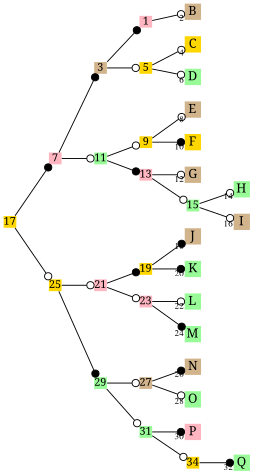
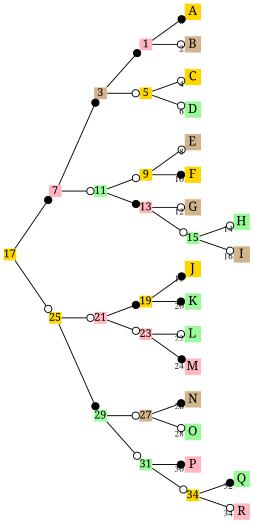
  digraph {
    fontname="Noto Serif"
    rankdir=LR
    node [fillcolor=palegreen fixedsize=true fontname="Noto Serif" fontsize=14 shape=plaintext style=filled]
    edge [arrowhead=odot fontname="Noto Serif" headclip=true labelfontname=Times labelfontsize=10]
    n1 [fillcolor=gold fontsize=12 height=.18 label=17 width=.2]
    n2 [fillcolor=lightpink fontsize=12 height=.18 label=7 width=.2]
    n3 [fillcolor=gold fontsize=12 height=.18 label=25 width=.2]
    n4 [fillcolor=tan fontsize=12 height=.18 label=3 width=.2]
    n5 [fontsize=12 height=.18 label=11 width=.2]
    n6 [fillcolor=lightpink fontsize=12 height=.18 label=21 width=.2]
    n7 [fontsize=12 height=.18 label=29 width=.2]
    n8 [fillcolor=lightpink fontsize=12 height=.18 label=1 width=.2]
    n9 [fillcolor=gold fontsize=12 height=.18 label=5 width=.2]
    n10 [fillcolor=gold fontsize=12 height=.18 label=9 width=.2]
    n11 [fillcolor=lightpink fontsize=12 height=.18 label=13 width=.2]
+   n12 [fillcolor=gold height=.25 label=A width=.25]
    n13 [fillcolor=tan height=.25 label=B width=.25]
    n14 [fillcolor=gold height=.25 label=C width=.25]
    n15 [height=.25 label=D width=.25]
    n16 [fillcolor=tan height=.25 label=E width=.25]
    n17 [fillcolor=gold height=.25 label=F width=.25]
    n18 [fillcolor=tan height=.25 label=G width=.25]
    n19 [fontsize=12 height=.18 label=15 width=.2]
    n20 [height=.25 label=H width=.25]
    n21 [fillcolor=tan height=.25 label=I width=.25]
    n22 [fillcolor=gold fontsize=12 height=.18 label=19 width=.2]
    n23 [fillcolor=lightpink fontsize=12 height=.18 label=23 width=.2]
    n24 [fillcolor=tan fontsize=12 height=.18 label=27 width=.2]
    n25 [fontsize=12 height=.18 label=31 width=.2]
-   n26 [fillcolor=tan height=.25 label=J width=.25]
+   n26 [fillcolor=gold height=.25 label=J width=.25]
    n27 [height=.25 label=K width=.25]
    n28 [height=.25 label=L width=.25]
-   n29 [height=.25 label=M width=.25]
+   n29 [fillcolor=lightpink height=.25 label=M width=.25]
    n30 [fillcolor=tan height=.25 label=N width=.25]
    n31 [height=.25 label=O width=.25]
    n32 [fillcolor=lightpink height=.25 label=P width=.25]
    n33 [fillcolor=gold fontsize=12 height=.18 label=34 width=.2]
    n34 [height=.25 label=Q width=.25]
+   n35 [fillcolor=lightpink height=.25 label=R width=.25]
    n1 -> n2 [arrowhead=dot headclip="" labelfontname="" labelfontsize=""]
    n1 -> n3 [headclip="" labelfontname="" labelfontsize=""]
    n2 -> n4 [arrowhead=dot headclip="" labelfontname="" labelfontsize=""]
    n2 -> n5 [headclip="" labelfontname="" labelfontsize=""]
    n3 -> n6 [headclip="" labelfontname="" labelfontsize=""]
    n3 -> n7 [arrowhead=dot headclip="" labelfontname="" labelfontsize=""]
    n4 -> n8 [arrowhead=dot headclip="" labelfontname="" labelfontsize=""]
    n4 -> n9 [headclip="" labelfontname="" labelfontsize=""]
    n5 -> n10 [headclip="" labelfontname="" labelfontsize=""]
    n5 -> n11 [arrowhead=dot headclip="" labelfontname="" labelfontsize=""]
    n6 -> n22 [arrowhead=dot headclip="" labelfontname="" labelfontsize=""]
    n6 -> n23 [headclip="" labelfontname="" labelfontsize=""]
    n7 -> n24 [headclip="" labelfontname="" labelfontsize=""]
    n7 -> n25 [headclip="" labelfontname="" labelfontsize=""]
+   n8 -> n12 [arrowhead=dot headlabel=0]
    n8 -> n13 [headlabel=2]
    n9 -> n14 [headlabel=4]
    n9 -> n15 [headlabel=6]
    n10 -> n16 [headlabel=8]
    n10 -> n17 [arrowhead=dot headlabel=10]
    n11 -> n18 [headlabel=12]
    n11 -> n19 [headclip="" labelfontname="" labelfontsize=""]
    n19 -> n20 [headlabel=14]
    n19 -> n21 [headlabel=16]
    n22 -> n26 [arrowhead=dot headlabel=18]
    n22 -> n27 [arrowhead=dot headlabel=20]
    n23 -> n28 [headlabel=22]
    n23 -> n29 [arrowhead=dot headlabel=24]
    n24 -> n30 [arrowhead=dot headlabel=26]
    n24 -> n31 [headlabel=28]
    n25 -> n32 [arrowhead=dot headlabel=30]
    n25 -> n33 [headclip="" labelfontname="" labelfontsize=""]
    n33 -> n34 [arrowhead=dot headlabel=32]
+   n33 -> n35 [headlabel=34]
  }
